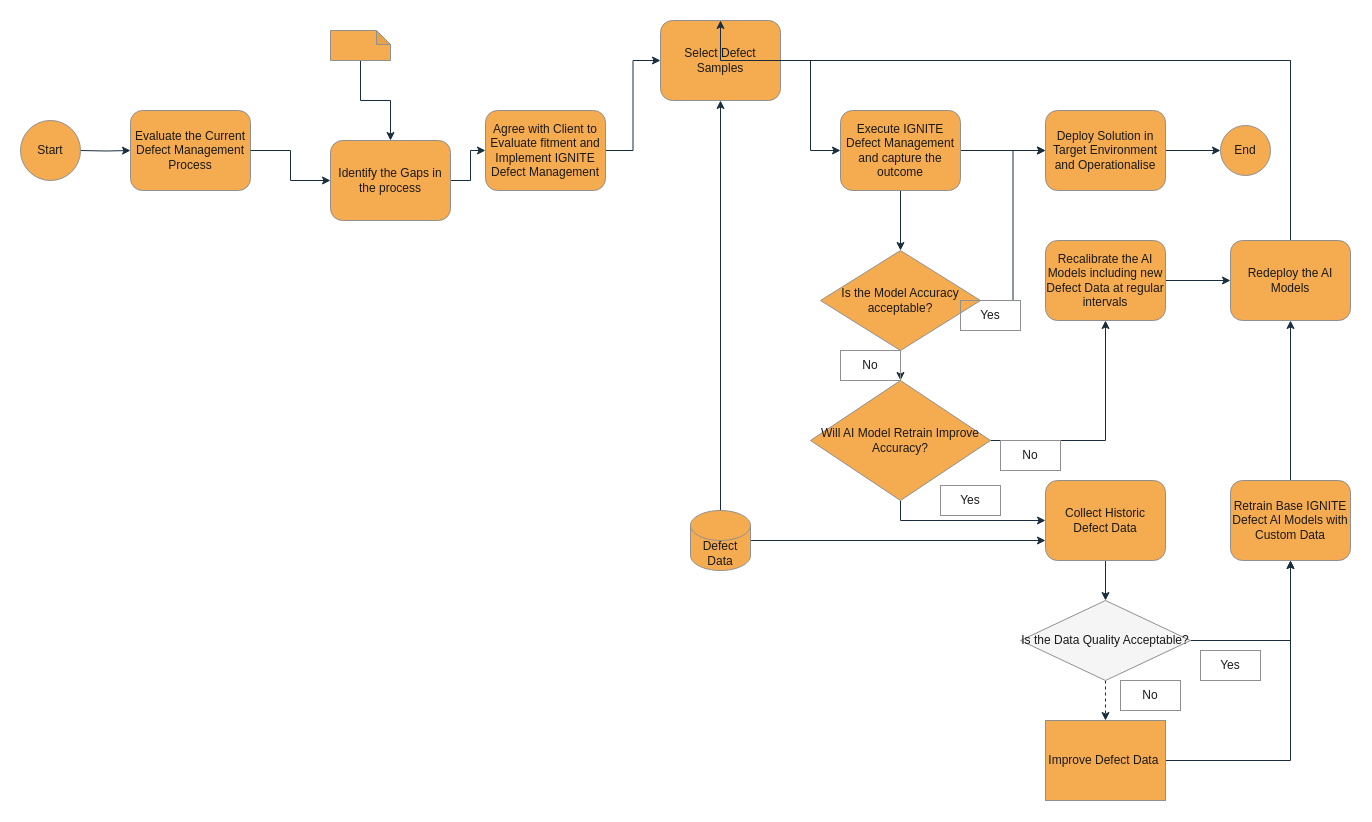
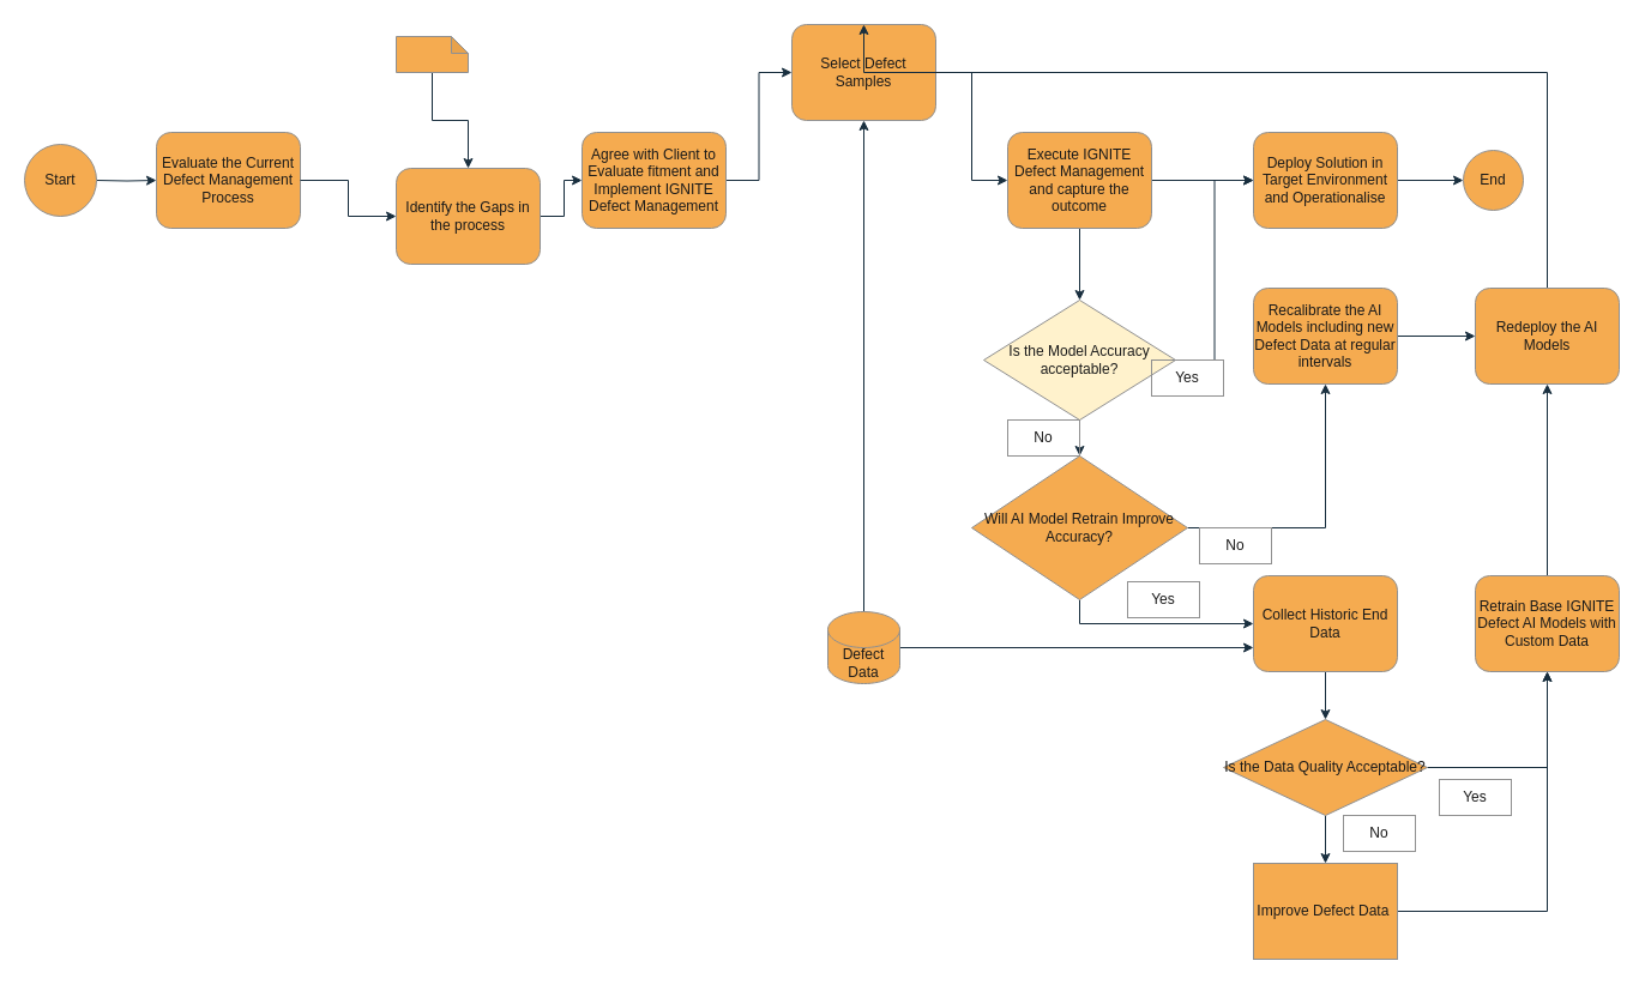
  <mxCell id="0" />
  <mxCell id="1" parent="0" />
  <mxCell id="2" value="Evaluate the Current Defect Management Process" style="shape=ext;rounded=1;html=1;whiteSpace=wrap;strokeColor=#909090;fontColor=#1A1A1A;labelBackgroundColor=none;fillColor=#F5AB50;" parent="1" vertex="1"><mxGeometry x="130" y="110" width="120" height="80" as="geometry" /></mxCell>
  <mxCell id="3" style="edgeStyle=orthogonalEdgeStyle;rounded=0;orthogonalLoop=1;jettySize=auto;html=1;exitX=1;exitY=0.5;exitDx=0;exitDy=0;entryX=0;entryY=0.5;entryDx=0;entryDy=0;strokeColor=#182E3E;fontColor=default;labelBackgroundColor=none;" edge="1" parent="1" source="4" target="19"><mxGeometry relative="1" as="geometry" /></mxCell>
  <mxCell id="4" value="Identify the Gaps in the process" style="shape=ext;rounded=1;html=1;whiteSpace=wrap;strokeColor=#909090;fontColor=#1A1A1A;labelBackgroundColor=none;fillColor=#F5AB50;" parent="1" vertex="1"><mxGeometry x="330" y="140" width="120" height="80" as="geometry" /></mxCell>
  <mxCell id="5" style="edgeStyle=orthogonalEdgeStyle;rounded=0;orthogonalLoop=1;jettySize=auto;html=1;exitX=0.5;exitY=1;exitDx=0;exitDy=0;entryX=0.5;entryY=0;entryDx=0;entryDy=0;strokeColor=#182E3E;fontColor=default;labelBackgroundColor=none;" edge="1" parent="1" source="6" target="13"><mxGeometry relative="1" as="geometry" /></mxCell>
- <mxCell id="6" value="Collect Historic Defect Data" style="shape=ext;rounded=1;html=1;whiteSpace=wrap;strokeColor=#909090;fontColor=#1A1A1A;labelBackgroundColor=none;fillColor=#F5AB50;" parent="1" vertex="1"><mxGeometry x="1045" y="480" width="120" height="80" as="geometry" /></mxCell>
+ <mxCell id="6" value="Collect Historic End Data" style="shape=ext;rounded=1;html=1;whiteSpace=wrap;strokeColor=#909090;fontColor=#1A1A1A;labelBackgroundColor=none;fillColor=#F5AB50;" parent="1" vertex="1"><mxGeometry x="1045" y="480" width="120" height="80" as="geometry" /></mxCell>
  <mxCell id="7" style="edgeStyle=orthogonalEdgeStyle;rounded=0;orthogonalLoop=1;jettySize=auto;html=1;exitX=1;exitY=0.5;exitDx=0;exitDy=0;entryX=0.5;entryY=1;entryDx=0;entryDy=0;strokeColor=#182E3E;fontColor=default;labelBackgroundColor=none;" edge="1" parent="1" source="8" target="17"><mxGeometry relative="1" as="geometry" /></mxCell>
  <mxCell id="8" value="Improve Defect Data&amp;nbsp;" style="html=1;whiteSpace=wrap;strokeColor=#909090;fontColor=#1A1A1A;labelBackgroundColor=none;fillColor=#F5AB50;rounded=0;" parent="1" vertex="1"><mxGeometry x="1045" y="720" width="120" height="80" as="geometry" /></mxCell>
  <mxCell id="9" style="edgeStyle=orthogonalEdgeStyle;rounded=0;html=1;jettySize=auto;orthogonalLoop=1;strokeColor=#182E3E;fontColor=default;labelBackgroundColor=none;" parent="1" target="2" edge="1"><mxGeometry relative="1" as="geometry"><mxPoint x="80" y="150" as="sourcePoint" /></mxGeometry></mxCell>
  <mxCell id="10" style="edgeStyle=orthogonalEdgeStyle;rounded=0;html=1;jettySize=auto;orthogonalLoop=1;strokeColor=#182E3E;fontColor=default;labelBackgroundColor=none;" parent="1" source="2" target="4" edge="1"><mxGeometry relative="1" as="geometry" /></mxCell>
- <mxCell id="11" style="edgeStyle=orthogonalEdgeStyle;rounded=0;orthogonalLoop=1;jettySize=auto;html=1;exitX=0.5;exitY=1;exitDx=0;exitDy=0;entryX=0.5;entryY=0;entryDx=0;entryDy=0;strokeColor=#182E3E;fontColor=default;labelBackgroundColor=none;dashed=1;" edge="1" parent="1" source="13" target="8"><mxGeometry relative="1" as="geometry" /></mxCell>
+ <mxCell id="11" style="edgeStyle=orthogonalEdgeStyle;rounded=0;orthogonalLoop=1;jettySize=auto;html=1;exitX=0.5;exitY=1;exitDx=0;exitDy=0;entryX=0.5;entryY=0;entryDx=0;entryDy=0;strokeColor=#182E3E;fontColor=default;labelBackgroundColor=none;" edge="1" parent="1" source="13" target="8"><mxGeometry relative="1" as="geometry" /></mxCell>
  <mxCell id="12" style="edgeStyle=orthogonalEdgeStyle;rounded=0;orthogonalLoop=1;jettySize=auto;html=1;exitX=1;exitY=0.5;exitDx=0;exitDy=0;entryX=0.5;entryY=1;entryDx=0;entryDy=0;strokeColor=#182E3E;fontColor=default;labelBackgroundColor=none;" edge="1" parent="1" source="13" target="17"><mxGeometry relative="1" as="geometry" /></mxCell>
- <mxCell id="13" value="Is the Data Quality Acceptable?" style="rhombus;whiteSpace=wrap;html=1;strokeColor=#909090;fontColor=#1A1A1A;labelBackgroundColor=none;fillColor=#f5f5f5;" vertex="1" parent="1"><mxGeometry x="1020" y="600" width="170" height="80" as="geometry" /></mxCell>
+ <mxCell id="13" value="Is the Data Quality Acceptable?" style="rhombus;whiteSpace=wrap;html=1;strokeColor=#909090;fontColor=#1A1A1A;labelBackgroundColor=none;fillColor=#F5AB50;" vertex="1" parent="1"><mxGeometry x="1020" y="600" width="170" height="80" as="geometry" /></mxCell>
  <mxCell id="14" style="edgeStyle=orthogonalEdgeStyle;rounded=0;orthogonalLoop=1;jettySize=auto;html=1;exitX=0.5;exitY=1;exitDx=0;exitDy=0;exitPerimeter=0;entryX=0.5;entryY=0;entryDx=0;entryDy=0;strokeColor=#182E3E;fontColor=default;labelBackgroundColor=none;" edge="1" parent="1" source="15" target="4"><mxGeometry relative="1" as="geometry" /></mxCell>
  <mxCell id="15" value="" style="shape=note;whiteSpace=wrap;html=1;backgroundOutline=1;darkOpacity=0.05;size=14;strokeColor=#909090;fontColor=#1A1A1A;labelBackgroundColor=none;fillColor=#F5AB50;" vertex="1" parent="1"><mxGeometry x="330" y="30" width="60" height="30" as="geometry" /></mxCell>
  <mxCell id="16" style="edgeStyle=orthogonalEdgeStyle;rounded=0;orthogonalLoop=1;jettySize=auto;html=1;exitX=0.5;exitY=0;exitDx=0;exitDy=0;entryX=0.5;entryY=1;entryDx=0;entryDy=0;strokeColor=#182E3E;fontColor=default;labelBackgroundColor=none;" edge="1" parent="1" source="17" target="47"><mxGeometry relative="1" as="geometry" /></mxCell>
  <mxCell id="17" value="Retrain Base IGNITE Defect AI Models with Custom Data" style="html=1;whiteSpace=wrap;rounded=1;strokeColor=#909090;fontColor=#1A1A1A;labelBackgroundColor=none;fillColor=#F5AB50;" vertex="1" parent="1"><mxGeometry x="1230" y="480" width="120" height="80" as="geometry" /></mxCell>
  <mxCell id="18" style="edgeStyle=orthogonalEdgeStyle;rounded=0;orthogonalLoop=1;jettySize=auto;html=1;exitX=1;exitY=0.5;exitDx=0;exitDy=0;entryX=0;entryY=0.5;entryDx=0;entryDy=0;strokeColor=#182E3E;fontColor=default;labelBackgroundColor=none;" edge="1" parent="1" source="19" target="21"><mxGeometry relative="1" as="geometry" /></mxCell>
  <mxCell id="19" value="Agree with Client to Evaluate fitment and Implement IGNITE Defect Management" style="html=1;whiteSpace=wrap;rounded=1;strokeColor=#909090;fontColor=#1A1A1A;labelBackgroundColor=none;fillColor=#F5AB50;" vertex="1" parent="1"><mxGeometry x="485" y="110" width="120" height="80" as="geometry" /></mxCell>
  <mxCell id="20" style="edgeStyle=orthogonalEdgeStyle;rounded=0;orthogonalLoop=1;jettySize=auto;html=1;exitX=1;exitY=0.5;exitDx=0;exitDy=0;entryX=0;entryY=0.5;entryDx=0;entryDy=0;strokeColor=#182E3E;fontColor=default;labelBackgroundColor=none;" edge="1" parent="1" source="21" target="24"><mxGeometry relative="1" as="geometry" /></mxCell>
  <mxCell id="21" value="Select Defect Samples" style="html=1;whiteSpace=wrap;rounded=1;strokeColor=#909090;fontColor=#1A1A1A;labelBackgroundColor=none;fillColor=#F5AB50;" vertex="1" parent="1"><mxGeometry x="660" y="20" width="120" height="80" as="geometry" /></mxCell>
  <mxCell id="22" style="edgeStyle=orthogonalEdgeStyle;rounded=0;orthogonalLoop=1;jettySize=auto;html=1;exitX=0.5;exitY=1;exitDx=0;exitDy=0;entryX=0.5;entryY=0;entryDx=0;entryDy=0;strokeColor=#182E3E;fontColor=default;labelBackgroundColor=none;" edge="1" parent="1" source="24" target="27"><mxGeometry relative="1" as="geometry" /></mxCell>
  <mxCell id="23" style="edgeStyle=orthogonalEdgeStyle;rounded=0;orthogonalLoop=1;jettySize=auto;html=1;exitX=1;exitY=0.5;exitDx=0;exitDy=0;entryX=0;entryY=0.5;entryDx=0;entryDy=0;strokeColor=#182E3E;fontColor=default;labelBackgroundColor=none;" edge="1" parent="1" source="24" target="32"><mxGeometry relative="1" as="geometry" /></mxCell>
  <mxCell id="24" value="Execute IGNITE Defect Management and capture the outcome" style="html=1;whiteSpace=wrap;rounded=1;strokeColor=#909090;fontColor=#1A1A1A;labelBackgroundColor=none;fillColor=#F5AB50;" vertex="1" parent="1"><mxGeometry x="840" y="110" width="120" height="80" as="geometry" /></mxCell>
  <mxCell id="25" style="edgeStyle=orthogonalEdgeStyle;rounded=0;orthogonalLoop=1;jettySize=auto;html=1;exitX=0.5;exitY=1;exitDx=0;exitDy=0;entryX=0.5;entryY=0;entryDx=0;entryDy=0;strokeColor=#182E3E;fontColor=default;labelBackgroundColor=none;" edge="1" parent="1" source="27" target="30"><mxGeometry relative="1" as="geometry" /></mxCell>
  <mxCell id="26" style="edgeStyle=orthogonalEdgeStyle;rounded=0;orthogonalLoop=1;jettySize=auto;html=1;exitX=1;exitY=0.5;exitDx=0;exitDy=0;entryX=0;entryY=0.5;entryDx=0;entryDy=0;strokeColor=#182E3E;fontColor=default;labelBackgroundColor=none;" edge="1" parent="1" source="27" target="32"><mxGeometry relative="1" as="geometry" /></mxCell>
- <mxCell id="27" value="Is the Model Accuracy acceptable?" style="rhombus;whiteSpace=wrap;html=1;align=center;strokeColor=#909090;fontColor=#1A1A1A;labelBackgroundColor=none;fillColor=#F5AB50;" vertex="1" parent="1"><mxGeometry x="820" y="250" width="160" height="100" as="geometry" /></mxCell>
+ <mxCell id="27" value="Is the Model Accuracy acceptable?" style="rhombus;whiteSpace=wrap;html=1;align=center;strokeColor=#909090;fontColor=#1A1A1A;labelBackgroundColor=none;fillColor=#fff2cc;" vertex="1" parent="1"><mxGeometry x="820" y="250" width="160" height="100" as="geometry" /></mxCell>
  <mxCell id="28" style="edgeStyle=orthogonalEdgeStyle;rounded=0;orthogonalLoop=1;jettySize=auto;html=1;exitX=1;exitY=0.5;exitDx=0;exitDy=0;entryX=0.5;entryY=1;entryDx=0;entryDy=0;strokeColor=#182E3E;fontColor=default;labelBackgroundColor=none;" edge="1" parent="1" source="30" target="34"><mxGeometry relative="1" as="geometry" /></mxCell>
  <mxCell id="29" style="edgeStyle=orthogonalEdgeStyle;rounded=0;orthogonalLoop=1;jettySize=auto;html=1;exitX=0.5;exitY=1;exitDx=0;exitDy=0;entryX=0;entryY=0.5;entryDx=0;entryDy=0;strokeColor=#182E3E;fontColor=default;labelBackgroundColor=none;" edge="1" parent="1" source="30" target="6"><mxGeometry relative="1" as="geometry" /></mxCell>
  <mxCell id="30" value="Will AI Model Retrain Improve Accuracy?" style="rhombus;whiteSpace=wrap;html=1;strokeColor=#909090;fontColor=#1A1A1A;labelBackgroundColor=none;fillColor=#F5AB50;" vertex="1" parent="1"><mxGeometry x="810" y="380" width="180" height="120" as="geometry" /></mxCell>
  <mxCell id="31" style="edgeStyle=orthogonalEdgeStyle;rounded=0;orthogonalLoop=1;jettySize=auto;html=1;exitX=1;exitY=0.5;exitDx=0;exitDy=0;entryX=0;entryY=0.5;entryDx=0;entryDy=0;strokeColor=#182E3E;fontColor=default;labelBackgroundColor=none;" edge="1" parent="1" source="32" target="35"><mxGeometry relative="1" as="geometry" /></mxCell>
  <mxCell id="32" value="Deploy Solution in Target Environment and Operationalise" style="html=1;whiteSpace=wrap;rounded=1;strokeColor=#909090;fontColor=#1A1A1A;labelBackgroundColor=none;fillColor=#F5AB50;" vertex="1" parent="1"><mxGeometry x="1045" y="110" width="120" height="80" as="geometry" /></mxCell>
  <mxCell id="33" style="edgeStyle=orthogonalEdgeStyle;rounded=0;orthogonalLoop=1;jettySize=auto;html=1;exitX=1;exitY=0.5;exitDx=0;exitDy=0;entryX=0;entryY=0.5;entryDx=0;entryDy=0;strokeColor=#182E3E;fontColor=default;labelBackgroundColor=none;" edge="1" parent="1" source="34" target="47"><mxGeometry relative="1" as="geometry" /></mxCell>
  <mxCell id="34" value="Recalibrate the AI Models including new Defect Data at regular intervals" style="html=1;whiteSpace=wrap;rounded=1;strokeColor=#909090;fontColor=#1A1A1A;labelBackgroundColor=none;fillColor=#F5AB50;" vertex="1" parent="1"><mxGeometry x="1045" y="240" width="120" height="80" as="geometry" /></mxCell>
  <mxCell id="35" value="End" style="ellipse;whiteSpace=wrap;html=1;aspect=fixed;strokeColor=#909090;fontColor=#1A1A1A;labelBackgroundColor=none;fillColor=#F5AB50;" vertex="1" parent="1"><mxGeometry x="1220" y="125" width="50" height="50" as="geometry" /></mxCell>
  <mxCell id="36" value="Start" style="ellipse;whiteSpace=wrap;html=1;aspect=fixed;strokeColor=#909090;fontColor=#1A1A1A;labelBackgroundColor=none;fillColor=#F5AB50;" vertex="1" parent="1"><mxGeometry x="20" y="120" width="60" height="60" as="geometry" /></mxCell>
  <mxCell id="37" style="edgeStyle=orthogonalEdgeStyle;rounded=0;orthogonalLoop=1;jettySize=auto;html=1;exitX=0.5;exitY=0;exitDx=0;exitDy=0;exitPerimeter=0;entryX=0.5;entryY=1;entryDx=0;entryDy=0;strokeColor=#182E3E;fontColor=default;labelBackgroundColor=none;" edge="1" parent="1" source="39" target="21"><mxGeometry relative="1" as="geometry" /></mxCell>
  <mxCell id="38" style="edgeStyle=orthogonalEdgeStyle;rounded=0;orthogonalLoop=1;jettySize=auto;html=1;exitX=1;exitY=0.5;exitDx=0;exitDy=0;exitPerimeter=0;entryX=0;entryY=0.75;entryDx=0;entryDy=0;strokeColor=#182E3E;fontColor=default;labelBackgroundColor=none;" edge="1" parent="1" source="39" target="6"><mxGeometry relative="1" as="geometry" /></mxCell>
  <mxCell id="39" value="Defect Data" style="shape=cylinder3;whiteSpace=wrap;html=1;boundedLbl=1;backgroundOutline=1;size=15;strokeColor=#909090;fontColor=#1A1A1A;labelBackgroundColor=none;fillColor=#F5AB50;" vertex="1" parent="1"><mxGeometry x="690" y="510" width="60" height="60" as="geometry" /></mxCell>
  <mxCell id="40" value="Yes" style="text;html=1;strokeColor=#909090;fillColor=none;align=center;verticalAlign=middle;whiteSpace=wrap;rounded=0;fontColor=#1A1A1A;labelBackgroundColor=none;" vertex="1" parent="1"><mxGeometry x="960" y="300" width="60" height="30" as="geometry" /></mxCell>
  <mxCell id="41" value="Yes" style="text;html=1;strokeColor=#909090;fillColor=none;align=center;verticalAlign=middle;whiteSpace=wrap;rounded=0;fontColor=#1A1A1A;labelBackgroundColor=none;" vertex="1" parent="1"><mxGeometry x="940" y="485" width="60" height="30" as="geometry" /></mxCell>
  <mxCell id="42" value="Yes" style="text;html=1;strokeColor=#909090;fillColor=none;align=center;verticalAlign=middle;whiteSpace=wrap;rounded=0;fontColor=#1A1A1A;labelBackgroundColor=none;" vertex="1" parent="1"><mxGeometry x="1200" y="650" width="60" height="30" as="geometry" /></mxCell>
  <mxCell id="43" value="No" style="text;html=1;strokeColor=#909090;fillColor=none;align=center;verticalAlign=middle;whiteSpace=wrap;rounded=0;fontColor=#1A1A1A;labelBackgroundColor=none;" vertex="1" parent="1"><mxGeometry x="840" y="350" width="60" height="30" as="geometry" /></mxCell>
  <mxCell id="44" value="No" style="text;html=1;strokeColor=#909090;fillColor=none;align=center;verticalAlign=middle;whiteSpace=wrap;rounded=0;fontColor=#1A1A1A;labelBackgroundColor=none;" vertex="1" parent="1"><mxGeometry x="1000" y="440" width="60" height="30" as="geometry" /></mxCell>
  <mxCell id="45" value="No" style="text;html=1;strokeColor=#909090;fillColor=none;align=center;verticalAlign=middle;whiteSpace=wrap;rounded=0;fontColor=#1A1A1A;labelBackgroundColor=none;" vertex="1" parent="1"><mxGeometry x="1120" y="680" width="60" height="30" as="geometry" /></mxCell>
  <mxCell id="46" style="edgeStyle=orthogonalEdgeStyle;rounded=0;orthogonalLoop=1;jettySize=auto;html=1;exitX=0.5;exitY=0;exitDx=0;exitDy=0;entryX=0.5;entryY=0;entryDx=0;entryDy=0;strokeColor=#182E3E;fontColor=default;labelBackgroundColor=none;" edge="1" parent="1" source="47" target="21"><mxGeometry relative="1" as="geometry"><Array as="points"><mxPoint x="1290" y="60" /><mxPoint x="720" y="60" /></Array></mxGeometry></mxCell>
  <mxCell id="47" value="Redeploy the AI Models" style="html=1;whiteSpace=wrap;rounded=1;strokeColor=#909090;fontColor=#1A1A1A;labelBackgroundColor=none;fillColor=#F5AB50;" vertex="1" parent="1"><mxGeometry x="1230" y="240" width="120" height="80" as="geometry" /></mxCell>
